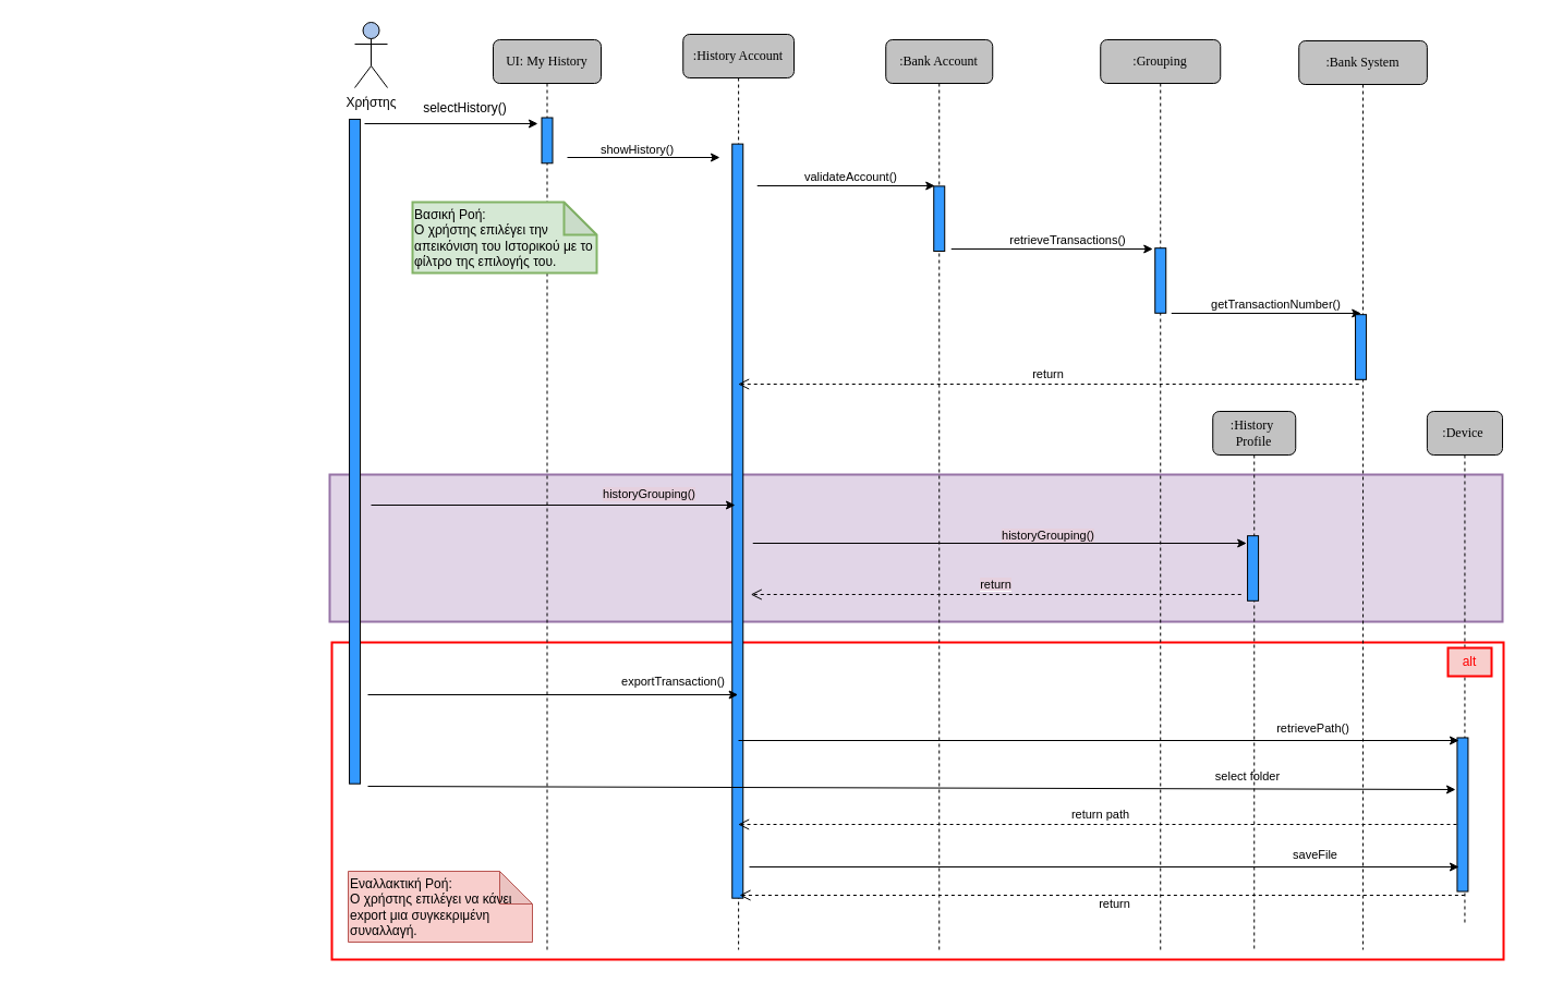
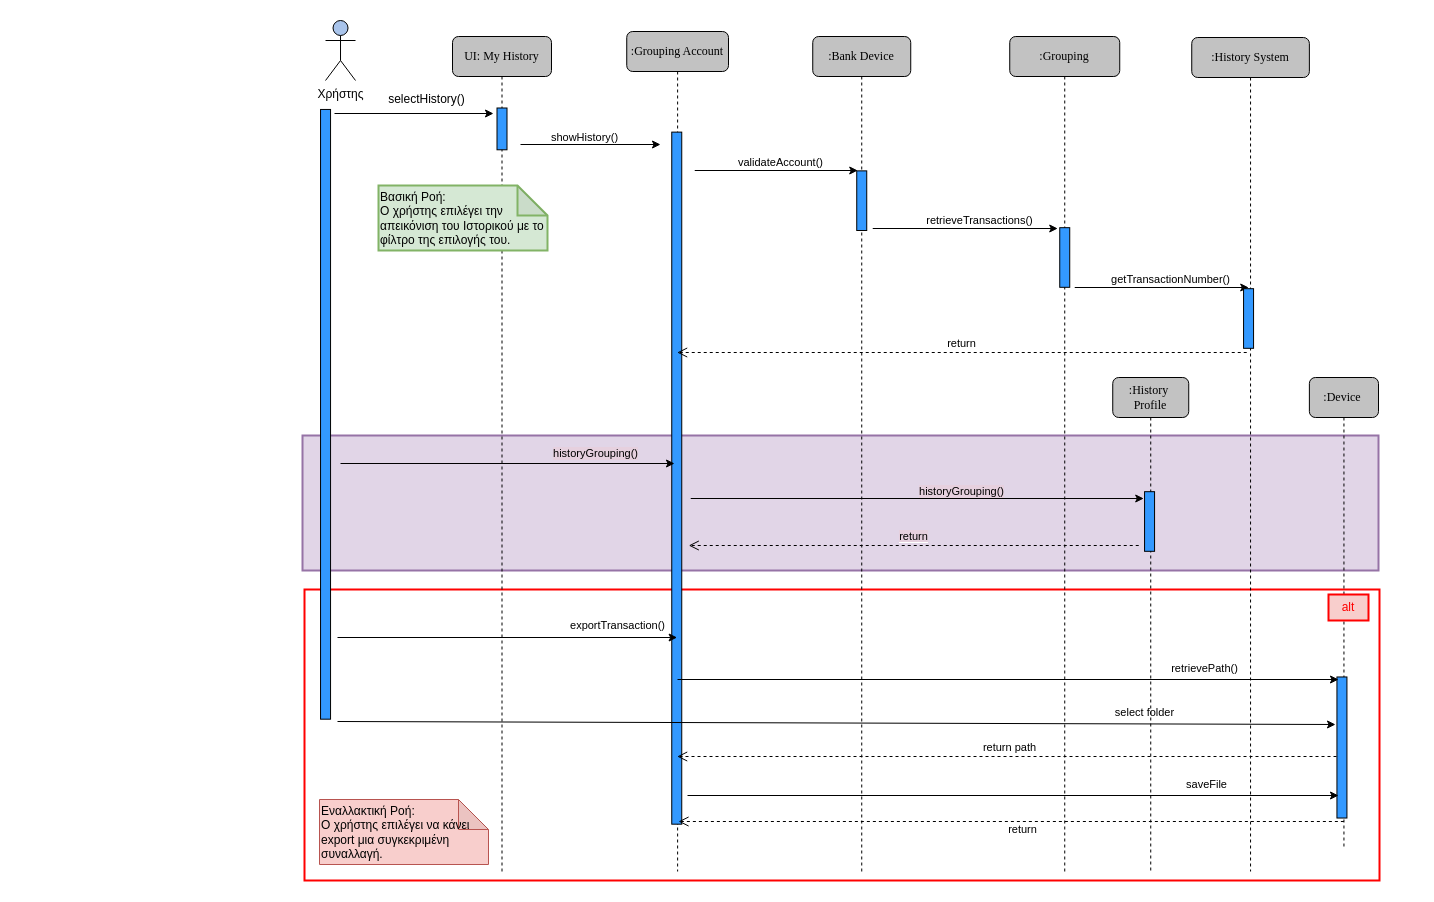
  <mxCell id="0" />
  <mxCell id="1" parent="0" />
  <mxCell id="2" value="" style="rounded=0;whiteSpace=wrap;html=1;strokeColor=#9673a6;fillColor=#e1d5e7;strokeWidth=2;" vertex="1" parent="1"><mxGeometry x="302" y="435" width="1076" height="135" as="geometry" /></mxCell>
  <mxCell id="3" value="" style="rounded=0;whiteSpace=wrap;html=1;fillColor=none;strokeColor=#FF0000;strokeWidth=2;" vertex="1" parent="1"><mxGeometry x="304" y="589" width="1075" height="291" as="geometry" /></mxCell>
- <mxCell id="4" value=":History Account" style="shape=umlLifeline;perimeter=lifelinePerimeter;whiteSpace=wrap;html=1;container=1;collapsible=0;recursiveResize=0;outlineConnect=0;rounded=1;shadow=0;comic=0;labelBackgroundColor=none;strokeWidth=1;fontFamily=Verdana;fontSize=12;align=center;fillColor=#C2C2C2;" parent="1" vertex="1"><mxGeometry x="626.24" y="31" width="101.76" height="840" as="geometry" /></mxCell>
+ <mxCell id="4" value=":Grouping Account" style="shape=umlLifeline;perimeter=lifelinePerimeter;whiteSpace=wrap;html=1;container=1;collapsible=0;recursiveResize=0;outlineConnect=0;rounded=1;shadow=0;comic=0;labelBackgroundColor=none;strokeWidth=1;fontFamily=Verdana;fontSize=12;align=center;fillColor=#C2C2C2;" parent="1" vertex="1"><mxGeometry x="626.24" y="31" width="101.76" height="840" as="geometry" /></mxCell>
  <mxCell id="5" value="" style="rounded=0;whiteSpace=wrap;html=1;rotation=90;fillColor=#3399FF;" parent="4" vertex="1"><mxGeometry x="-296.02" y="441.65" width="692.06" height="10" as="geometry" /></mxCell>
  <mxCell id="6" value=":Grouping" style="shape=umlLifeline;perimeter=lifelinePerimeter;whiteSpace=wrap;html=1;container=1;collapsible=0;recursiveResize=0;outlineConnect=0;rounded=1;shadow=0;comic=0;labelBackgroundColor=none;strokeWidth=1;fontFamily=Verdana;fontSize=12;align=center;fillColor=#C2C2C2;" parent="1" vertex="1"><mxGeometry x="1009.24" y="36" width="110" height="835" as="geometry" /></mxCell>
  <mxCell id="7" value="" style="rounded=0;whiteSpace=wrap;html=1;rotation=90;fillColor=#3399FF;" parent="6" vertex="1"><mxGeometry x="25.18" y="216" width="59.63" height="10" as="geometry" /></mxCell>
  <mxCell id="8" value="Χρήστης" style="shape=umlActor;verticalLabelPosition=bottom;verticalAlign=top;html=1;outlineConnect=0;fillColor=#A9C4EB;" parent="1" vertex="1"><mxGeometry x="325.03" y="20" width="30" height="60" as="geometry" /></mxCell>
  <mxCell id="9" value="" style="endArrow=classic;html=1;rounded=0;" parent="1" edge="1"><mxGeometry width="50" height="50" relative="1" as="geometry"><mxPoint x="334" y="113" as="sourcePoint" /><mxPoint x="493" y="113" as="targetPoint" /></mxGeometry></mxCell>
  <mxCell id="10" value="selectHistory()" style="text;html=1;align=center;verticalAlign=middle;resizable=0;points=[];autosize=1;strokeColor=none;fillColor=none;" parent="1" vertex="1"><mxGeometry x="382" y="90" width="87" height="18" as="geometry" /></mxCell>
- <mxCell id="11" value=":Bank System" style="shape=umlLifeline;perimeter=lifelinePerimeter;whiteSpace=wrap;html=1;container=1;collapsible=0;recursiveResize=0;outlineConnect=0;rounded=1;shadow=0;comic=0;labelBackgroundColor=none;strokeWidth=1;fontFamily=Verdana;fontSize=12;align=center;fillColor=#C2C2C2;" parent="1" vertex="1"><mxGeometry x="1191.24" y="37" width="117.64" height="834" as="geometry" /></mxCell>
+ <mxCell id="11" value=":History System" style="shape=umlLifeline;perimeter=lifelinePerimeter;whiteSpace=wrap;html=1;container=1;collapsible=0;recursiveResize=0;outlineConnect=0;rounded=1;shadow=0;comic=0;labelBackgroundColor=none;strokeWidth=1;fontFamily=Verdana;fontSize=12;align=center;fillColor=#C2C2C2;" parent="1" vertex="1"><mxGeometry x="1191.24" y="37" width="117.64" height="834" as="geometry" /></mxCell>
  <mxCell id="12" value="" style="endArrow=classic;html=1;rounded=0;" parent="11" edge="1"><mxGeometry width="50" height="50" relative="1" as="geometry"><mxPoint x="-117" y="250.0" as="sourcePoint" /><mxPoint x="57" y="250" as="targetPoint" /></mxGeometry></mxCell>
  <mxCell id="13" value="getTransactionNumber()" style="edgeLabel;html=1;align=center;verticalAlign=middle;resizable=0;points=[];" parent="12" vertex="1" connectable="0"><mxGeometry x="0.878" y="3" relative="1" as="geometry"><mxPoint x="-68" y="-6" as="offset" /></mxGeometry></mxCell>
  <mxCell id="14" value="return" style="html=1;verticalAlign=bottom;endArrow=open;dashed=1;endSize=8;rounded=0;" parent="11" target="4" edge="1"><mxGeometry relative="1" as="geometry"><mxPoint x="55" y="315" as="sourcePoint" /><mxPoint x="-25" y="315" as="targetPoint" /></mxGeometry></mxCell>
  <mxCell id="15" value="" style="rounded=0;whiteSpace=wrap;html=1;rotation=90;fillColor=#3399FF;" parent="11" vertex="1"><mxGeometry x="27" y="276" width="59.63" height="10" as="geometry" /></mxCell>
  <mxCell id="16" value="" style="rounded=0;whiteSpace=wrap;html=1;rotation=90;fillColor=#3399FF;" parent="1" vertex="1"><mxGeometry x="20.18" y="408.83" width="609.73" height="10" as="geometry" /></mxCell>
- <mxCell id="17" value=":Bank Account" style="shape=umlLifeline;perimeter=lifelinePerimeter;whiteSpace=wrap;html=1;container=1;collapsible=0;recursiveResize=0;outlineConnect=0;rounded=1;shadow=0;comic=0;labelBackgroundColor=none;strokeWidth=1;fontFamily=Verdana;fontSize=12;align=center;fillColor=#C2C2C2;" parent="1" vertex="1"><mxGeometry x="812.24" y="36" width="98" height="835" as="geometry" /></mxCell>
+ <mxCell id="17" value=":Bank Device" style="shape=umlLifeline;perimeter=lifelinePerimeter;whiteSpace=wrap;html=1;container=1;collapsible=0;recursiveResize=0;outlineConnect=0;rounded=1;shadow=0;comic=0;labelBackgroundColor=none;strokeWidth=1;fontFamily=Verdana;fontSize=12;align=center;fillColor=#C2C2C2;" parent="1" vertex="1"><mxGeometry x="812.24" y="36" width="98" height="835" as="geometry" /></mxCell>
  <mxCell id="18" value="" style="rounded=0;whiteSpace=wrap;html=1;rotation=90;fillColor=#3399FF;" parent="17" vertex="1"><mxGeometry x="19.18" y="159.19" width="59.63" height="10" as="geometry" /></mxCell>
  <mxCell id="19" value="" style="endArrow=classic;html=1;rounded=0;" parent="1" edge="1"><mxGeometry width="50" height="50" relative="1" as="geometry"><mxPoint x="694.24" y="170" as="sourcePoint" /><mxPoint x="857.24" y="170" as="targetPoint" /></mxGeometry></mxCell>
  <mxCell id="20" value="validateAccount()" style="edgeLabel;html=1;align=center;verticalAlign=middle;resizable=0;points=[];" parent="19" vertex="1" connectable="0"><mxGeometry x="0.878" y="3" relative="1" as="geometry"><mxPoint x="-68" y="-6" as="offset" /></mxGeometry></mxCell>
  <mxCell id="21" value="" style="endArrow=classic;html=1;rounded=0;" parent="1" edge="1"><mxGeometry width="50" height="50" relative="1" as="geometry"><mxPoint x="872.24" y="228" as="sourcePoint" /><mxPoint x="1057.24" y="228" as="targetPoint" /></mxGeometry></mxCell>
  <mxCell id="22" value="retrieveTransactions()" style="edgeLabel;html=1;align=center;verticalAlign=middle;resizable=0;points=[];" parent="21" vertex="1" connectable="0"><mxGeometry x="0.878" y="3" relative="1" as="geometry"><mxPoint x="-68" y="-6" as="offset" /></mxGeometry></mxCell>
  <mxCell id="23" value=":History&amp;nbsp;&lt;br&gt;Profile" style="shape=umlLifeline;perimeter=lifelinePerimeter;whiteSpace=wrap;html=1;container=1;collapsible=0;recursiveResize=0;outlineConnect=0;rounded=1;shadow=0;comic=0;labelBackgroundColor=none;strokeWidth=1;fontFamily=Verdana;fontSize=12;align=center;fillColor=#C2C2C2;" parent="1" vertex="1"><mxGeometry x="1112.24" y="377" width="76" height="494" as="geometry" /></mxCell>
  <mxCell id="24" value="" style="endArrow=classic;html=1;rounded=0;" parent="23" edge="1"><mxGeometry width="50" height="50" relative="1" as="geometry"><mxPoint x="-422" y="121" as="sourcePoint" /><mxPoint x="31" y="121" as="targetPoint" /></mxGeometry></mxCell>
  <mxCell id="25" value="historyGrouping()" style="edgeLabel;html=1;align=center;verticalAlign=middle;resizable=0;points=[];labelBackgroundColor=#E6D0DE;" parent="24" vertex="1" connectable="0"><mxGeometry x="0.878" y="3" relative="1" as="geometry"><mxPoint x="-155" y="-5" as="offset" /></mxGeometry></mxCell>
  <mxCell id="26" value="" style="rounded=0;whiteSpace=wrap;html=1;rotation=90;fillColor=#3399FF;" parent="23" vertex="1"><mxGeometry x="7" y="139" width="59.63" height="10" as="geometry" /></mxCell>
  <mxCell id="27" value="return path" style="html=1;verticalAlign=bottom;endArrow=open;dashed=1;endSize=8;rounded=0;" edge="1" parent="23" target="4"><mxGeometry relative="1" as="geometry"><mxPoint x="229.76" y="379" as="sourcePoint" /><mxPoint x="-220.24" y="379" as="targetPoint" /></mxGeometry></mxCell>
  <mxCell id="28" value="return" style="html=1;verticalAlign=bottom;endArrow=open;dashed=1;endSize=8;rounded=0;" edge="1" parent="23"><mxGeometry x="-0.034" y="17" relative="1" as="geometry"><mxPoint x="231.14" y="444" as="sourcePoint" /><mxPoint x="-434.24" y="444" as="targetPoint" /><mxPoint as="offset" /></mxGeometry></mxCell>
  <mxCell id="29" value="" style="endArrow=classic;html=1;rounded=0;" parent="1" edge="1"><mxGeometry width="50" height="50" relative="1" as="geometry"><mxPoint x="340.03" y="463" as="sourcePoint" /><mxPoint x="674" y="463" as="targetPoint" /></mxGeometry></mxCell>
  <mxCell id="30" value="historyGrouping()" style="edgeLabel;html=1;align=center;verticalAlign=middle;resizable=0;points=[];labelBackgroundColor=#E6D0DE;" parent="29" vertex="1" connectable="0"><mxGeometry x="0.098" relative="1" as="geometry"><mxPoint x="71" y="-11" as="offset" /></mxGeometry></mxCell>
  <mxCell id="31" value="&lt;span style=&quot;background-color: rgb(230, 208, 222);&quot;&gt;return&lt;/span&gt;" style="html=1;verticalAlign=bottom;endArrow=open;dashed=1;endSize=8;rounded=0;" parent="1" edge="1"><mxGeometry relative="1" as="geometry"><mxPoint x="1138.24" y="545" as="sourcePoint" /><mxPoint x="688.24" y="545" as="targetPoint" /></mxGeometry></mxCell>
  <mxCell id="32" value="UI: My History" style="shape=umlLifeline;perimeter=lifelinePerimeter;whiteSpace=wrap;html=1;container=1;collapsible=0;recursiveResize=0;outlineConnect=0;rounded=1;shadow=0;comic=0;labelBackgroundColor=none;strokeWidth=1;fontFamily=Verdana;fontSize=12;align=center;fillColor=#C2C2C2;" parent="1" vertex="1"><mxGeometry x="452" y="36" width="99" height="835" as="geometry" /></mxCell>
  <mxCell id="33" value="" style="rounded=0;whiteSpace=wrap;html=1;rotation=90;fillColor=#3399FF;" parent="32" vertex="1"><mxGeometry x="28.61" y="87.39" width="41.79" height="10" as="geometry" /></mxCell>
  <mxCell id="34" value="" style="endArrow=classic;html=1;rounded=0;" edge="1" parent="32"><mxGeometry width="50" height="50" relative="1" as="geometry"><mxPoint x="-115" y="685" as="sourcePoint" /><mxPoint x="883" y="688" as="targetPoint" /></mxGeometry></mxCell>
  <mxCell id="35" value="select folder" style="edgeLabel;html=1;align=center;verticalAlign=middle;resizable=0;points=[];labelBackgroundColor=none;" vertex="1" connectable="0" parent="34"><mxGeometry x="0.667" relative="1" as="geometry"><mxPoint x="-25" y="-12" as="offset" /></mxGeometry></mxCell>
  <mxCell id="36" value="" style="endArrow=classic;html=1;rounded=0;" parent="1" edge="1"><mxGeometry width="50" height="50" relative="1" as="geometry"><mxPoint x="520" y="144" as="sourcePoint" /><mxPoint x="660" y="144" as="targetPoint" /></mxGeometry></mxCell>
  <mxCell id="37" value="showHistory()" style="edgeLabel;html=1;align=center;verticalAlign=middle;resizable=0;points=[];" parent="36" vertex="1" connectable="0"><mxGeometry x="-0.118" y="1" relative="1" as="geometry"><mxPoint x="1" y="-7" as="offset" /></mxGeometry></mxCell>
  <mxCell id="38" value="" style="endArrow=classic;html=1;rounded=0;" edge="1" parent="1" target="4"><mxGeometry width="50" height="50" relative="1" as="geometry"><mxPoint x="337" y="637" as="sourcePoint" /><mxPoint x="496" y="637" as="targetPoint" /></mxGeometry></mxCell>
  <mxCell id="39" value="exportTransaction()" style="edgeLabel;html=1;align=center;verticalAlign=middle;resizable=0;points=[];labelBackgroundColor=none;" vertex="1" connectable="0" parent="38"><mxGeometry x="0.667" relative="1" as="geometry"><mxPoint x="-4" y="-13" as="offset" /></mxGeometry></mxCell>
  <mxCell id="40" value=":Device&amp;nbsp;" style="shape=umlLifeline;perimeter=lifelinePerimeter;whiteSpace=wrap;html=1;container=1;collapsible=0;recursiveResize=0;outlineConnect=0;rounded=1;shadow=0;comic=0;labelBackgroundColor=none;strokeWidth=1;fontFamily=Verdana;fontSize=12;align=center;fillColor=#C2C2C2;" vertex="1" parent="1"><mxGeometry x="1308.88" y="377" width="69.12" height="470" as="geometry" /></mxCell>
  <mxCell id="41" value="" style="rounded=0;whiteSpace=wrap;html=1;rotation=90;fillColor=#3399FF;" vertex="1" parent="40"><mxGeometry x="-37.97" y="365" width="141.06" height="10" as="geometry" /></mxCell>
  <mxCell id="42" value="" style="endArrow=classic;html=1;rounded=0;" edge="1" parent="1"><mxGeometry width="50" height="50" relative="1" as="geometry"><mxPoint x="677" y="679" as="sourcePoint" /><mxPoint x="1338" y="679" as="targetPoint" /></mxGeometry></mxCell>
  <mxCell id="43" value="retrievePath()" style="edgeLabel;html=1;align=center;verticalAlign=middle;resizable=0;points=[];labelBackgroundColor=none;" vertex="1" connectable="0" parent="42"><mxGeometry x="0.667" relative="1" as="geometry"><mxPoint x="-25" y="-12" as="offset" /></mxGeometry></mxCell>
  <mxCell id="44" value="" style="endArrow=classic;html=1;rounded=0;" edge="1" parent="1"><mxGeometry width="50" height="50" relative="1" as="geometry"><mxPoint x="687" y="795" as="sourcePoint" /><mxPoint x="1338" y="795" as="targetPoint" /></mxGeometry></mxCell>
  <mxCell id="45" value="saveFile" style="edgeLabel;html=1;align=center;verticalAlign=middle;resizable=0;points=[];labelBackgroundColor=none;" vertex="1" connectable="0" parent="44"><mxGeometry x="0.667" relative="1" as="geometry"><mxPoint x="-25" y="-12" as="offset" /></mxGeometry></mxCell>
  <mxCell id="46" value="&lt;font color=&quot;#ff0000&quot;&gt;alt&lt;/font&gt;" style="rounded=0;whiteSpace=wrap;html=1;fillColor=#f8cecc;strokeColor=#FF0000;strokeWidth=2;" vertex="1" parent="1"><mxGeometry x="1328" y="594" width="40" height="26" as="geometry" /></mxCell>
  <mxCell id="47" value="Βασική Ροή:&lt;br&gt;Ο χρήστης επιλέγει την απεικόνιση του Ιστορικού με το φίλτρο της επιλογής του." style="shape=note;whiteSpace=wrap;html=1;backgroundOutline=1;darkOpacity=0.05;strokeColor=#82b366;fillColor=#d5e8d4;align=left;strokeWidth=2;" vertex="1" parent="1"><mxGeometry x="378" y="185" width="169" height="65" as="geometry" /></mxCell>
  <mxCell id="48" value="Εναλλακτική Ροή:&lt;br&gt;Ο χρήστης επιλέγει να κάνει export μια συγκεκριμένη συναλλαγή." style="shape=note;whiteSpace=wrap;html=1;backgroundOutline=1;darkOpacity=0.05;strokeColor=#b85450;fillColor=#f8cecc;align=left;" vertex="1" parent="1"><mxGeometry x="319" y="799" width="169" height="65" as="geometry" /></mxCell>
